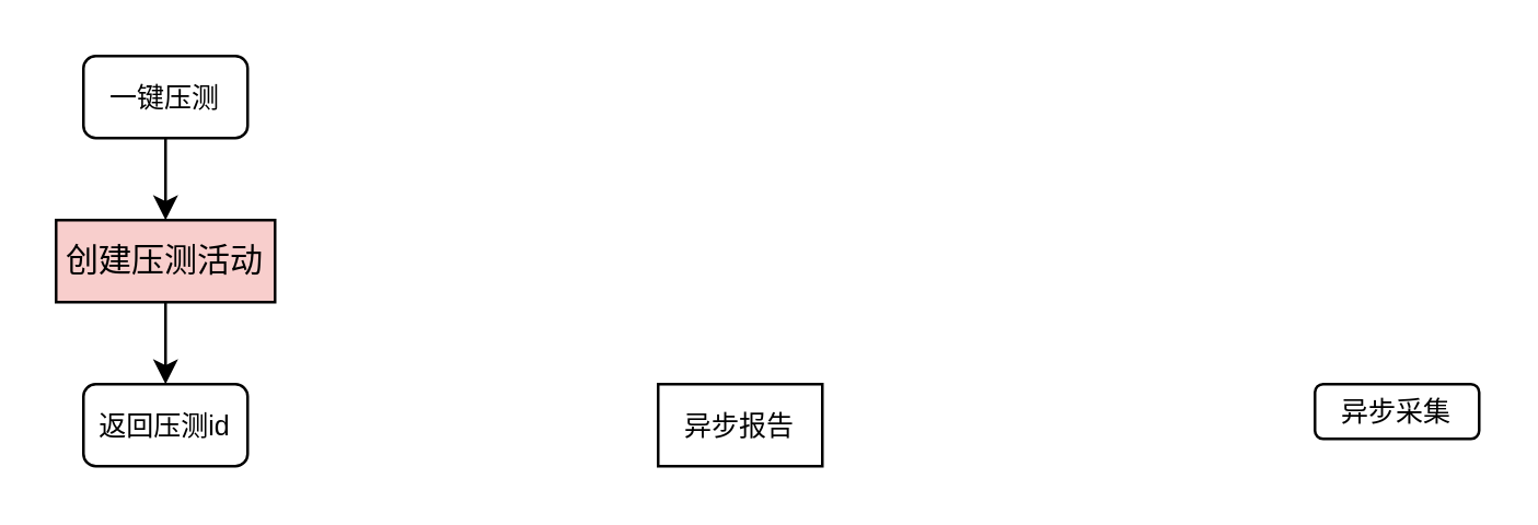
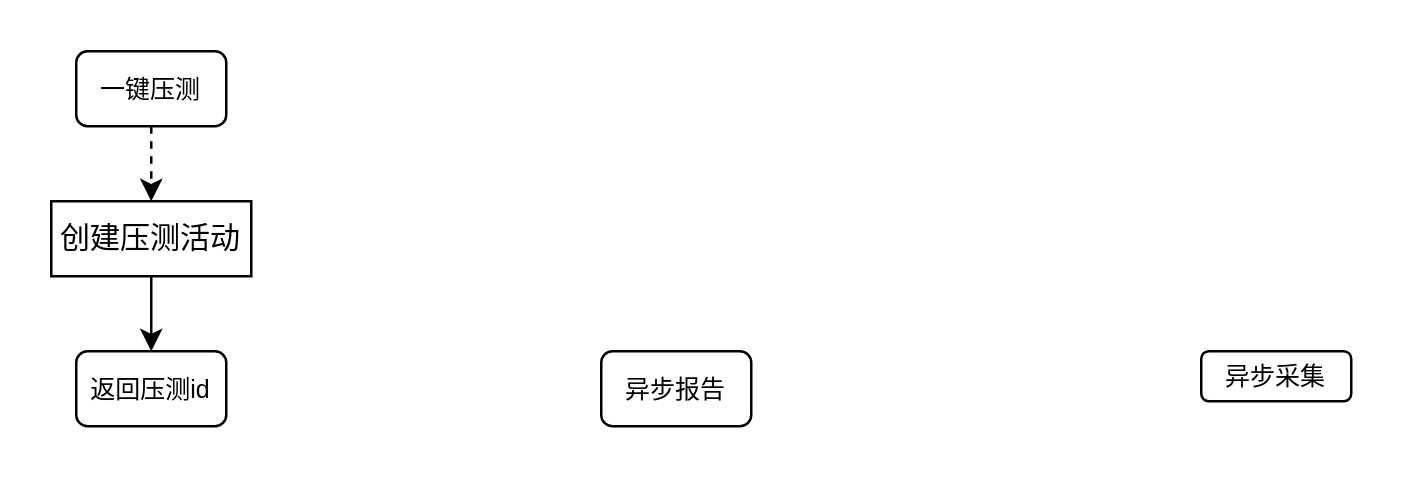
  <mxCell id="0" />
  <mxCell id="1" parent="0" />
- <mxCell id="2" style="edgeStyle=orthogonalEdgeStyle;rounded=0;orthogonalLoop=1;jettySize=auto;html=1;exitX=0.5;exitY=1;exitDx=0;exitDy=0;entryX=0.5;entryY=0;entryDx=0;entryDy=0;" edge="1" parent="1" source="3" target="5"><mxGeometry relative="1" as="geometry" /></mxCell>
+ <mxCell id="2" style="edgeStyle=orthogonalEdgeStyle;rounded=0;orthogonalLoop=1;jettySize=auto;html=1;exitX=0.5;exitY=1;exitDx=0;exitDy=0;entryX=0.5;entryY=0;entryDx=0;entryDy=0;dashed=1;" edge="1" parent="1" source="3" target="5"><mxGeometry relative="1" as="geometry" /></mxCell>
  <mxCell id="3" value="&lt;font style=&quot;font-size: 10px&quot;&gt;一键压测&lt;/font&gt;" style="rounded=1;whiteSpace=wrap;html=1;" vertex="1" parent="1"><mxGeometry x="30" y="20" width="60" height="30" as="geometry" /></mxCell>
  <mxCell id="4" style="edgeStyle=orthogonalEdgeStyle;rounded=0;orthogonalLoop=1;jettySize=auto;html=1;exitX=0.5;exitY=1;exitDx=0;exitDy=0;entryX=0.5;entryY=0;entryDx=0;entryDy=0;" edge="1" parent="1" source="5" target="6"><mxGeometry relative="1" as="geometry" /></mxCell>
- <mxCell id="5" value="创建压测活动" style="rounded=0;whiteSpace=wrap;html=1;fillColor=#f8cecc;" vertex="1" parent="1"><mxGeometry x="20" y="80" width="80" height="30" as="geometry" /></mxCell>
+ <mxCell id="5" value="创建压测活动" style="rounded=0;whiteSpace=wrap;html=1;" vertex="1" parent="1"><mxGeometry x="20" y="80" width="80" height="30" as="geometry" /></mxCell>
  <mxCell id="6" value="&lt;font style=&quot;font-size: 10px&quot;&gt;返回压测id&lt;/font&gt;" style="rounded=1;whiteSpace=wrap;html=1;" vertex="1" parent="1"><mxGeometry x="30" y="140" width="60" height="30" as="geometry" /></mxCell>
- <mxCell id="7" value="&lt;span style=&quot;font-size: 10px&quot;&gt;异步报告&lt;/span&gt;" style="whiteSpace=wrap;html=1;rounded=0;" vertex="1" parent="1"><mxGeometry x="240" y="140" width="60" height="30" as="geometry" /></mxCell>
+ <mxCell id="7" value="&lt;span style=&quot;font-size: 10px&quot;&gt;异步报告&lt;/span&gt;" style="rounded=1;whiteSpace=wrap;html=1;" vertex="1" parent="1"><mxGeometry x="240" y="140" width="60" height="30" as="geometry" /></mxCell>
  <mxCell id="8" value="&lt;font style=&quot;font-size: 10px&quot;&gt;异步采集&lt;/font&gt;" style="rounded=1;whiteSpace=wrap;html=1;" vertex="1" parent="1"><mxGeometry x="480" y="140" width="60" height="20" as="geometry" /></mxCell>
